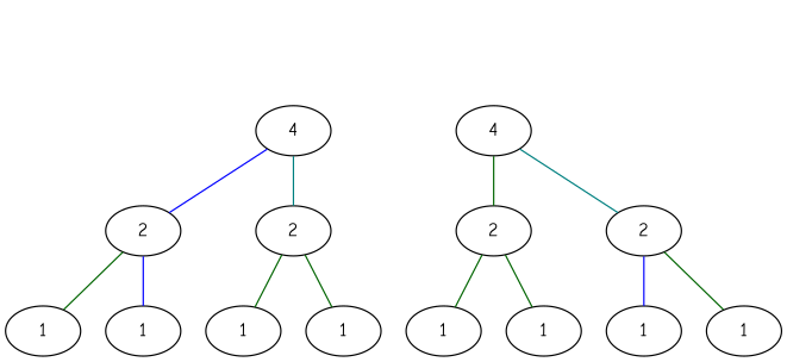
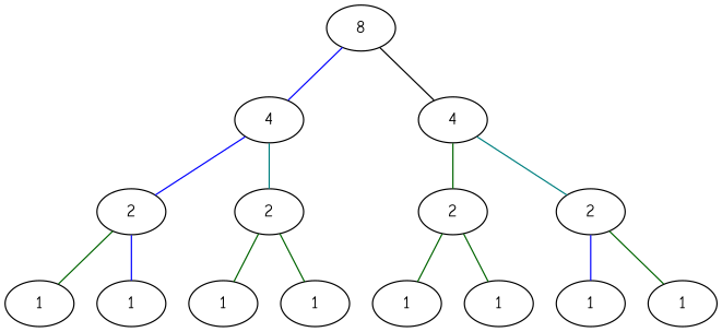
  graph {
    fontname="Comic Neue"
    node [fontname="Comic Neue"]
    edge [color=darkgreen fontname="Comic Neue"]
+   n1 [label=8]
    n2 [label=4]
    n3 [label=4]
    n4 [label=2]
    n5 [label=2]
    n6 [label=2]
    n7 [label=2]
    n8 [label=1]
    n9 [label=1]
    n10 [label=1]
    n11 [label=1]
    n12 [label=1]
    n13 [label=1]
    n14 [label=1]
    n15 [label=1]
+   n1 -- n2 [color=blue]
+   n1 -- n3 [color=black]
    n2 -- n4 [color=blue]
    n2 -- n5 [color=teal]
    n3 -- n6
    n3 -- n7 [color=teal]
    n4 -- n8
    n4 -- n9 [color=blue]
    n5 -- n10
    n5 -- n11
    n6 -- n12
    n6 -- n13
    n7 -- n14 [color=blue]
    n7 -- n15
  }
